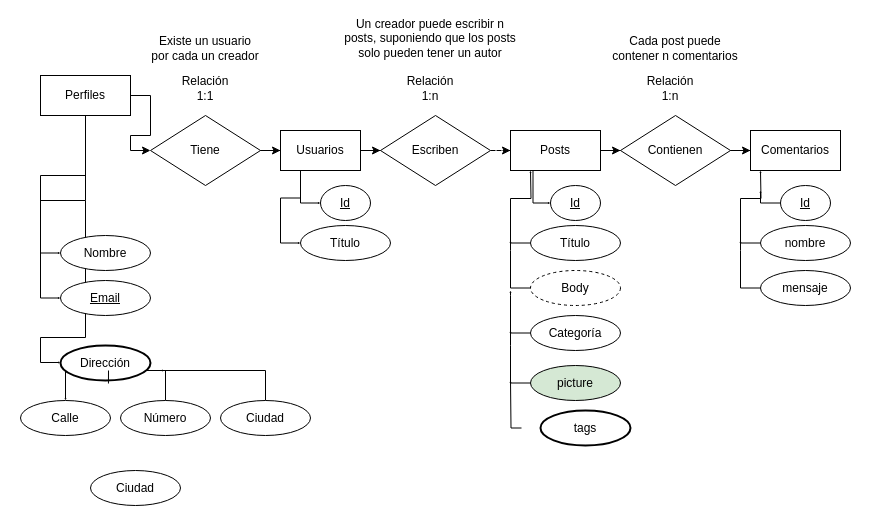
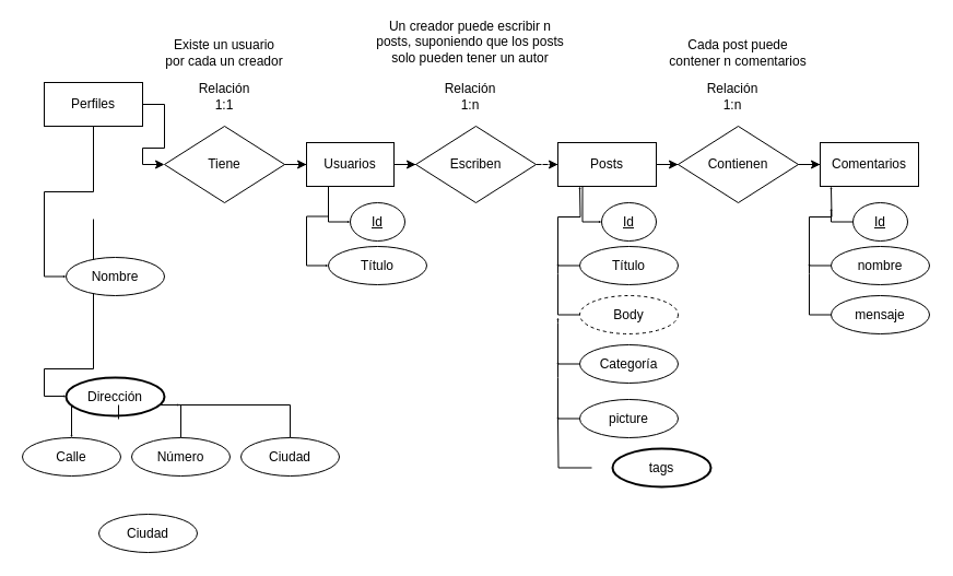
  <mxCell id="0" />
  <mxCell id="1" parent="0" />
  <mxCell id="2" value="" style="edgeStyle=orthogonalEdgeStyle;rounded=0;orthogonalLoop=1;jettySize=auto;html=1;" parent="1" source="6" target="16" edge="1"><mxGeometry relative="1" as="geometry" /></mxCell>
  <mxCell id="3" style="edgeStyle=orthogonalEdgeStyle;rounded=0;orthogonalLoop=1;jettySize=auto;html=1;entryX=0;entryY=0.5;entryDx=0;entryDy=0;endSize=0;targetPerimeterSpacing=6;" parent="1" source="6" target="27" edge="1"><mxGeometry relative="1" as="geometry" /></mxCell>
- <mxCell id="4" style="edgeStyle=orthogonalEdgeStyle;rounded=0;orthogonalLoop=1;jettySize=auto;html=1;entryX=0;entryY=0.5;entryDx=0;entryDy=0;endSize=0;targetPerimeterSpacing=6;" parent="1" source="6" target="28" edge="1"><mxGeometry relative="1" as="geometry"><Array as="points"><mxPoint x="85" y="200" /><mxPoint x="40" y="200" /><mxPoint x="40" y="298" /></Array></mxGeometry></mxCell>
  <mxCell id="5" style="edgeStyle=orthogonalEdgeStyle;rounded=0;orthogonalLoop=1;jettySize=auto;html=1;entryX=0.148;entryY=0.493;entryDx=0;entryDy=0;entryPerimeter=0;endSize=0;targetPerimeterSpacing=6;" parent="1" target="30" edge="1"><mxGeometry relative="1" as="geometry"><mxPoint x="85" y="200" as="sourcePoint" /><Array as="points"><mxPoint x="40" y="337" /></Array></mxGeometry></mxCell>
  <mxCell id="6" value="Perfiles" style="rounded=0;whiteSpace=wrap;html=1;" parent="1" vertex="1"><mxGeometry x="40" y="75" width="90" height="40" as="geometry" /></mxCell>
  <mxCell id="7" value="" style="edgeStyle=orthogonalEdgeStyle;rounded=0;orthogonalLoop=1;jettySize=auto;html=1;" parent="1" source="10" target="18" edge="1"><mxGeometry relative="1" as="geometry" /></mxCell>
  <mxCell id="8" style="edgeStyle=orthogonalEdgeStyle;rounded=0;orthogonalLoop=1;jettySize=auto;html=1;exitX=0.25;exitY=1;exitDx=0;exitDy=0;entryX=0;entryY=0.5;entryDx=0;entryDy=0;endSize=0;targetPerimeterSpacing=6;" parent="1" source="10" target="37" edge="1"><mxGeometry relative="1" as="geometry" /></mxCell>
  <mxCell id="9" style="edgeStyle=orthogonalEdgeStyle;rounded=0;orthogonalLoop=1;jettySize=auto;html=1;exitX=0.25;exitY=1;exitDx=0;exitDy=0;entryX=0;entryY=0.5;entryDx=0;entryDy=0;endSize=0;targetPerimeterSpacing=6;" parent="1" source="10" target="38" edge="1"><mxGeometry relative="1" as="geometry"><Array as="points"><mxPoint x="300" y="203" /></Array></mxGeometry></mxCell>
  <mxCell id="10" value="Usuarios" style="rounded=0;whiteSpace=wrap;html=1;" parent="1" vertex="1"><mxGeometry x="280" y="130" width="80" height="40" as="geometry" /></mxCell>
  <mxCell id="11" value="" style="edgeStyle=orthogonalEdgeStyle;rounded=0;orthogonalLoop=1;jettySize=auto;html=1;" parent="1" source="13" target="20" edge="1"><mxGeometry relative="1" as="geometry" /></mxCell>
  <mxCell id="12" style="edgeStyle=orthogonalEdgeStyle;rounded=0;orthogonalLoop=1;jettySize=auto;html=1;exitX=0.25;exitY=1;exitDx=0;exitDy=0;entryX=0;entryY=0.5;entryDx=0;entryDy=0;endSize=0;targetPerimeterSpacing=6;" parent="1" source="13" target="45" edge="1"><mxGeometry relative="1" as="geometry"><Array as="points"><mxPoint x="533" y="203" /></Array></mxGeometry></mxCell>
  <mxCell id="13" value="Posts" style="rounded=0;whiteSpace=wrap;html=1;" parent="1" vertex="1"><mxGeometry x="510" y="130" width="90" height="40" as="geometry" /></mxCell>
  <mxCell id="14" value="Comentarios" style="rounded=0;whiteSpace=wrap;html=1;" parent="1" vertex="1"><mxGeometry x="750" y="130" width="90" height="40" as="geometry" /></mxCell>
  <mxCell id="15" value="" style="edgeStyle=orthogonalEdgeStyle;rounded=0;orthogonalLoop=1;jettySize=auto;html=1;" parent="1" source="16" target="10" edge="1"><mxGeometry relative="1" as="geometry" /></mxCell>
  <mxCell id="16" value="Tiene" style="rhombus;whiteSpace=wrap;html=1;" parent="1" vertex="1"><mxGeometry x="150" y="115" width="110" height="70" as="geometry" /></mxCell>
  <mxCell id="17" value="" style="edgeStyle=orthogonalEdgeStyle;rounded=0;orthogonalLoop=1;jettySize=auto;html=1;dashed=1;" parent="1" source="18" target="13" edge="1"><mxGeometry relative="1" as="geometry" /></mxCell>
  <mxCell id="18" value="Escriben" style="rhombus;whiteSpace=wrap;html=1;" parent="1" vertex="1"><mxGeometry x="380" y="115" width="110" height="70" as="geometry" /></mxCell>
  <mxCell id="19" value="" style="edgeStyle=orthogonalEdgeStyle;rounded=0;orthogonalLoop=1;jettySize=auto;html=1;" parent="1" source="20" target="14" edge="1"><mxGeometry relative="1" as="geometry" /></mxCell>
  <mxCell id="20" value="Contienen" style="rhombus;whiteSpace=wrap;html=1;" parent="1" vertex="1"><mxGeometry x="620" y="115" width="110" height="70" as="geometry" /></mxCell>
  <mxCell id="21" value="Relación&lt;br&gt;1:1" style="text;html=1;strokeColor=none;fillColor=none;align=center;verticalAlign=middle;whiteSpace=wrap;rounded=0;" parent="1" vertex="1"><mxGeometry x="175" y="70" width="60" height="35" as="geometry" /></mxCell>
  <mxCell id="22" value="Relación&lt;br&gt;1:n" style="text;html=1;strokeColor=none;fillColor=none;align=center;verticalAlign=middle;whiteSpace=wrap;rounded=0;" parent="1" vertex="1"><mxGeometry x="400" y="70" width="60" height="35" as="geometry" /></mxCell>
  <mxCell id="23" value="&lt;span&gt;Existe un usuario por cada un creador&lt;/span&gt;" style="text;html=1;strokeColor=none;fillColor=none;align=center;verticalAlign=middle;whiteSpace=wrap;rounded=0;" parent="1" vertex="1"><mxGeometry x="150" y="30" width="110" height="35" as="geometry" /></mxCell>
  <mxCell id="24" value="&lt;span&gt;Un creador puede escribir n posts,&amp;nbsp;&lt;/span&gt;&lt;span&gt;suponiendo que los posts solo pueden tener un autor&lt;/span&gt;" style="text;html=1;strokeColor=none;fillColor=none;align=center;verticalAlign=middle;whiteSpace=wrap;rounded=0;" parent="1" vertex="1"><mxGeometry x="340" y="20" width="180" height="35" as="geometry" /></mxCell>
  <mxCell id="25" value="Cada post puede contener n comentarios" style="text;html=1;strokeColor=none;fillColor=none;align=center;verticalAlign=middle;whiteSpace=wrap;rounded=0;" parent="1" vertex="1"><mxGeometry x="610" y="30" width="130" height="35" as="geometry" /></mxCell>
  <mxCell id="26" value="Relación&lt;br&gt;1:n" style="text;html=1;strokeColor=none;fillColor=none;align=center;verticalAlign=middle;whiteSpace=wrap;rounded=0;" parent="1" vertex="1"><mxGeometry x="640" y="70" width="60" height="35" as="geometry" /></mxCell>
  <mxCell id="27" value="Nombre" style="ellipse;whiteSpace=wrap;html=1;" parent="1" vertex="1"><mxGeometry x="60" y="235" width="90" height="35" as="geometry" /></mxCell>
- <mxCell id="28" value="&lt;u&gt;Email&lt;/u&gt;" style="ellipse;whiteSpace=wrap;html=1;" parent="1" vertex="1"><mxGeometry x="60" y="280" width="90" height="35" as="geometry" /></mxCell>
  <mxCell id="29" style="edgeStyle=orthogonalEdgeStyle;rounded=0;orthogonalLoop=1;jettySize=auto;html=1;entryX=0.5;entryY=0;entryDx=0;entryDy=0;endSize=0;targetPerimeterSpacing=6;exitX=0.5;exitY=0;exitDx=0;exitDy=0;" parent="1" source="32" target="31" edge="1"><mxGeometry relative="1" as="geometry"><Array as="points"><mxPoint x="165" y="370" /><mxPoint x="65" y="370" /></Array></mxGeometry></mxCell>
  <mxCell id="30" value="Dirección" style="ellipse;whiteSpace=wrap;html=1;gradientColor=none;perimeterSpacing=19;strokeWidth=2;" parent="1" vertex="1"><mxGeometry x="60" y="345" width="90" height="35" as="geometry" /></mxCell>
  <mxCell id="31" value="Calle" style="ellipse;whiteSpace=wrap;html=1;" parent="1" vertex="1"><mxGeometry x="20" y="400" width="90" height="35" as="geometry" /></mxCell>
  <mxCell id="32" value="Número" style="ellipse;whiteSpace=wrap;html=1;" parent="1" vertex="1"><mxGeometry x="120" y="400" width="90" height="35" as="geometry" /></mxCell>
  <mxCell id="33" value="Ciudad" style="ellipse;whiteSpace=wrap;html=1;" parent="1" vertex="1"><mxGeometry x="90" y="470" width="90" height="35" as="geometry" /></mxCell>
  <mxCell id="34" value="" style="endArrow=none;html=1;rounded=0;endSize=0;targetPerimeterSpacing=6;entryX=0.523;entryY=0.781;entryDx=0;entryDy=0;entryPerimeter=0;" parent="1" target="30" edge="1"><mxGeometry width="50" height="50" relative="1" as="geometry"><mxPoint x="108" y="370" as="sourcePoint" /><mxPoint x="440" y="190" as="targetPoint" /></mxGeometry></mxCell>
  <mxCell id="35" style="edgeStyle=orthogonalEdgeStyle;rounded=0;orthogonalLoop=1;jettySize=auto;html=1;exitX=0.5;exitY=0;exitDx=0;exitDy=0;endSize=0;targetPerimeterSpacing=6;" parent="1" source="36" edge="1"><mxGeometry relative="1" as="geometry"><mxPoint x="160" y="370" as="targetPoint" /><Array as="points"><mxPoint x="265" y="370" /></Array></mxGeometry></mxCell>
  <mxCell id="36" value="Ciudad" style="ellipse;whiteSpace=wrap;html=1;" parent="1" vertex="1"><mxGeometry x="220" y="400" width="90" height="35" as="geometry" /></mxCell>
  <mxCell id="37" value="Título" style="ellipse;whiteSpace=wrap;html=1;" parent="1" vertex="1"><mxGeometry x="300" y="225" width="90" height="35" as="geometry" /></mxCell>
  <mxCell id="38" value="&lt;u&gt;Id&lt;/u&gt;" style="ellipse;whiteSpace=wrap;html=1;" parent="1" vertex="1"><mxGeometry x="320" y="185" width="50" height="35" as="geometry" /></mxCell>
  <mxCell id="39" style="edgeStyle=orthogonalEdgeStyle;rounded=0;orthogonalLoop=1;jettySize=auto;html=1;exitX=0;exitY=0.5;exitDx=0;exitDy=0;endSize=0;targetPerimeterSpacing=6;" parent="1" source="40" edge="1"><mxGeometry relative="1" as="geometry"><mxPoint x="530" y="170" as="targetPoint" /></mxGeometry></mxCell>
  <mxCell id="40" value="Título" style="ellipse;whiteSpace=wrap;html=1;" parent="1" vertex="1"><mxGeometry x="530" y="225" width="90" height="35" as="geometry" /></mxCell>
  <mxCell id="41" style="edgeStyle=orthogonalEdgeStyle;rounded=0;orthogonalLoop=1;jettySize=auto;html=1;exitX=0;exitY=0.5;exitDx=0;exitDy=0;endSize=0;targetPerimeterSpacing=6;" parent="1" source="42" edge="1"><mxGeometry relative="1" as="geometry"><mxPoint x="510" y="240" as="targetPoint" /></mxGeometry></mxCell>
  <mxCell id="42" value="Body" style="ellipse;whiteSpace=wrap;html=1;dashed=1;" parent="1" vertex="1"><mxGeometry x="530" y="270" width="90" height="35" as="geometry" /></mxCell>
  <mxCell id="43" style="edgeStyle=orthogonalEdgeStyle;rounded=0;orthogonalLoop=1;jettySize=auto;html=1;exitX=0;exitY=0.5;exitDx=0;exitDy=0;endSize=0;targetPerimeterSpacing=6;" parent="1" source="44" edge="1"><mxGeometry relative="1" as="geometry"><mxPoint x="510" y="290" as="targetPoint" /></mxGeometry></mxCell>
  <mxCell id="44" value="Categoría" style="ellipse;whiteSpace=wrap;html=1;" parent="1" vertex="1"><mxGeometry x="530" y="315" width="90" height="35" as="geometry" /></mxCell>
  <mxCell id="45" value="&lt;u&gt;Id&lt;/u&gt;" style="ellipse;whiteSpace=wrap;html=1;" parent="1" vertex="1"><mxGeometry x="550" y="185" width="50" height="35" as="geometry" /></mxCell>
  <mxCell id="46" style="edgeStyle=orthogonalEdgeStyle;rounded=0;orthogonalLoop=1;jettySize=auto;html=1;exitX=0;exitY=0.5;exitDx=0;exitDy=0;endSize=0;targetPerimeterSpacing=6;" parent="1" source="47" edge="1"><mxGeometry relative="1" as="geometry"><mxPoint x="510" y="330" as="targetPoint" /></mxGeometry></mxCell>
- <mxCell id="47" value="picture" style="ellipse;whiteSpace=wrap;html=1;fillColor=#d5e8d4;" parent="1" vertex="1"><mxGeometry x="530" y="365" width="90" height="35" as="geometry" /></mxCell>
+ <mxCell id="47" value="picture" style="ellipse;whiteSpace=wrap;html=1;" parent="1" vertex="1"><mxGeometry x="530" y="365" width="90" height="35" as="geometry" /></mxCell>
  <mxCell id="48" style="edgeStyle=orthogonalEdgeStyle;rounded=0;orthogonalLoop=1;jettySize=auto;html=1;endSize=0;targetPerimeterSpacing=6;" parent="1" source="49" edge="1"><mxGeometry relative="1" as="geometry"><mxPoint x="510" y="380" as="targetPoint" /></mxGeometry></mxCell>
- <mxCell id="49" value="tags" style="ellipse;whiteSpace=wrap;html=1;gradientColor=none;perimeterSpacing=19;strokeWidth=2;" parent="1" vertex="1"><mxGeometry x="540" y="410" width="90" height="35" as="geometry" /></mxCell>
+ <mxCell id="49" value="tags" style="ellipse;whiteSpace=wrap;html=1;gradientColor=none;perimeterSpacing=19;strokeWidth=2;" parent="1" vertex="1"><mxGeometry x="560" y="410" width="90" height="35" as="geometry" /></mxCell>
  <mxCell id="50" style="edgeStyle=orthogonalEdgeStyle;rounded=0;orthogonalLoop=1;jettySize=auto;html=1;exitX=0;exitY=0.5;exitDx=0;exitDy=0;endSize=0;targetPerimeterSpacing=6;" parent="1" source="51" edge="1"><mxGeometry relative="1" as="geometry"><mxPoint x="760" y="170" as="targetPoint" /></mxGeometry></mxCell>
  <mxCell id="51" value="nombre" style="ellipse;whiteSpace=wrap;html=1;" parent="1" vertex="1"><mxGeometry x="760" y="225" width="90" height="35" as="geometry" /></mxCell>
  <mxCell id="52" style="edgeStyle=orthogonalEdgeStyle;rounded=0;orthogonalLoop=1;jettySize=auto;html=1;exitX=0;exitY=0.5;exitDx=0;exitDy=0;endSize=0;targetPerimeterSpacing=6;" parent="1" source="53" edge="1"><mxGeometry relative="1" as="geometry"><mxPoint x="740" y="240" as="targetPoint" /></mxGeometry></mxCell>
  <mxCell id="53" value="mensaje" style="ellipse;whiteSpace=wrap;html=1;" parent="1" vertex="1"><mxGeometry x="760" y="270" width="90" height="35" as="geometry" /></mxCell>
  <mxCell id="54" style="edgeStyle=orthogonalEdgeStyle;rounded=0;orthogonalLoop=1;jettySize=auto;html=1;exitX=0;exitY=0.5;exitDx=0;exitDy=0;endSize=0;targetPerimeterSpacing=6;" parent="1" source="55" edge="1"><mxGeometry relative="1" as="geometry"><mxPoint x="760" y="190" as="targetPoint" /></mxGeometry></mxCell>
  <mxCell id="55" value="&lt;u&gt;Id&lt;/u&gt;" style="ellipse;whiteSpace=wrap;html=1;" parent="1" vertex="1"><mxGeometry x="780" y="185" width="50" height="35" as="geometry" /></mxCell>
